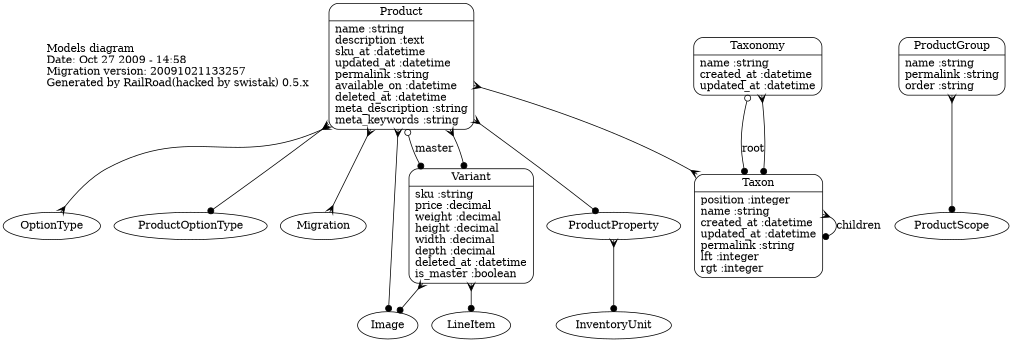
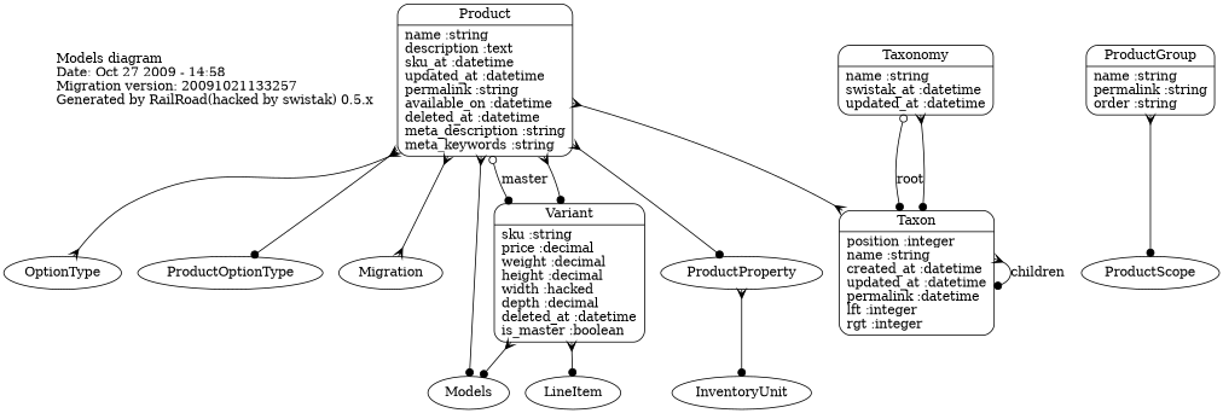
  digraph {
    splines=true
    edge [arrowhead=dot arrowtail=crow dir=both]
    n1 [fontsize=14 label="Models diagram\lDate: Oct 27 2009 - 14:58\lMigration version: 20091021133257\lGenerated by RailRoad(hacked by swistak) 0.5.x\l" shape=plaintext]
    n2 [label="{Product|name :string\ldescription :text\lsku_at :datetime\lupdated_at :datetime\lpermalink :string\lavailable_on :datetime\ldeleted_at :datetime\lmeta_description :string\lmeta_keywords :string\l}" shape=Mrecord]
-   n3 [label="{Variant|sku :string\lprice :decimal\lweight :decimal\lheight :decimal\lwidth :decimal\ldepth :decimal\ldeleted_at :datetime\lis_master :boolean\l}" shape=Mrecord]
-   n4 [label="{Taxon|position :integer\lname :string\lcreated_at :datetime\lupdated_at :datetime\lpermalink :string\llft :integer\lrgt :integer\l}" shape=Mrecord]
+   n3 [label="{Variant|sku :string\lprice :decimal\lweight :decimal\lheight :decimal\lwidth :hacked\ldepth :decimal\ldeleted_at :datetime\lis_master :boolean\l}" shape=Mrecord]
+   n4 [label="{Taxon|position :integer\lname :string\lcreated_at :datetime\lupdated_at :datetime\lpermalink :datetime\llft :integer\lrgt :integer\l}" shape=Mrecord]
    OptionType
    ProductOptionType
    n7 [label=Migration]
-   Image
+   Image [label=Models]
    ProductProperty
    LineItem
    InventoryUnit
    n12 [label="{ProductGroup|name :string\lpermalink :string\lorder :string\l}" shape=Mrecord]
    ProductScope
-   n14 [label="{Taxonomy|name :string\lcreated_at :datetime\lupdated_at :datetime\l}" shape=Mrecord]
+   n14 [label="{Taxonomy|name :string\lswistak_at :datetime\lupdated_at :datetime\l}" shape=Mrecord]
    n2 -> n3
    n2 -> n3 [arrowtail=odot label=master]
    n2 -> n4 [arrowhead=crow]
    n2 -> OptionType [arrowhead=crow]
    n2 -> ProductOptionType
    n2 -> n7 [arrowhead=crow]
    n2 -> Image
    n2 -> ProductProperty
    n3 -> Image
    n3 -> LineItem
    n4 -> n4 [label=children]
    ProductProperty -> InventoryUnit
    n12 -> ProductScope
    n14 -> n4 [arrowtail=odot label=root]
    n14 -> n4
  }
